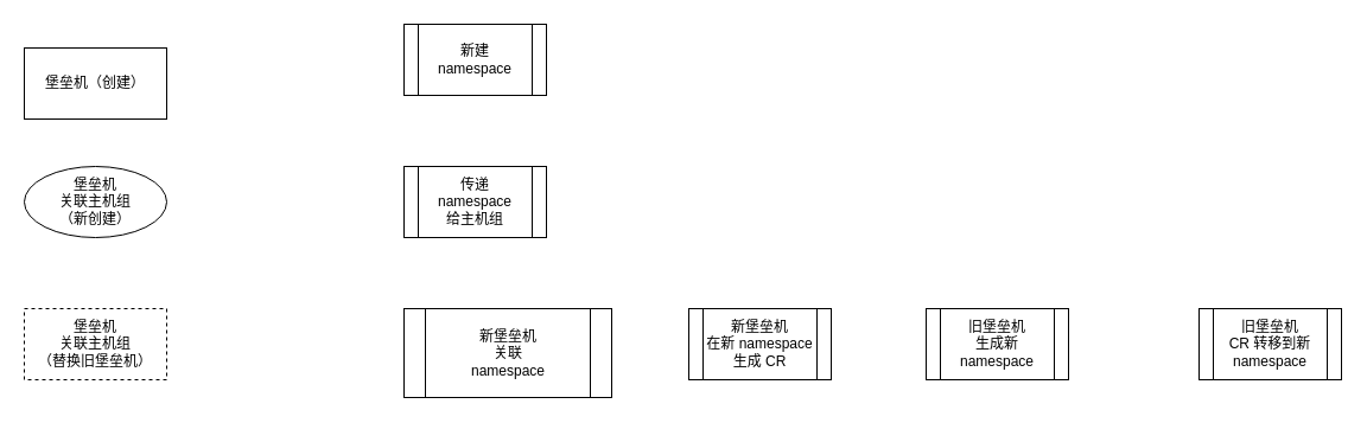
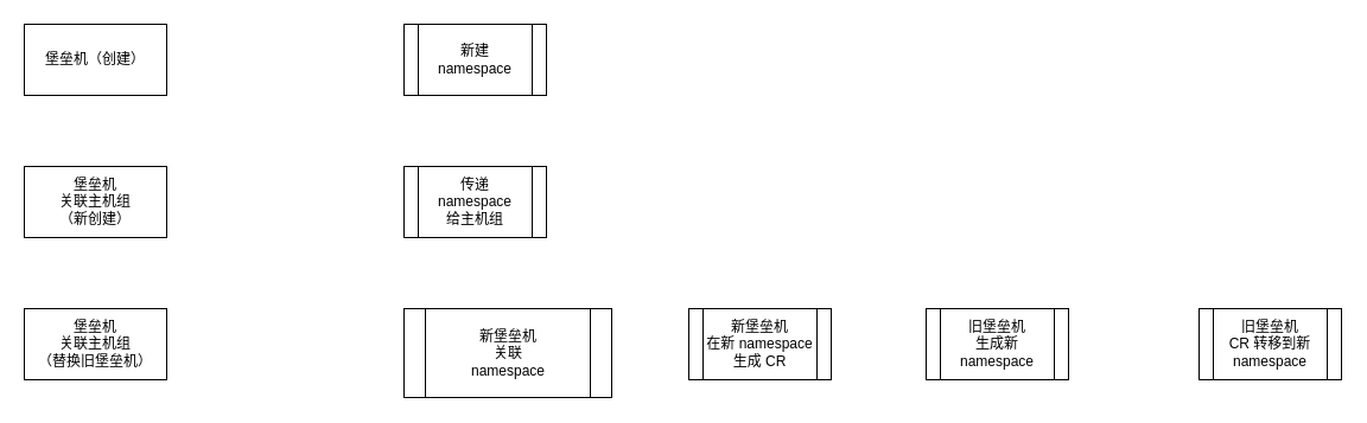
  <mxCell id="0" />
  <mxCell id="1" parent="0" />
- <mxCell id="2" value="堡垒机（创建）" style="rounded=0;whiteSpace=wrap;html=1;" vertex="1" parent="1"><mxGeometry x="20" y="40" width="120" height="60" as="geometry" /></mxCell>
+ <mxCell id="2" value="堡垒机（创建）" style="rounded=0;whiteSpace=wrap;html=1;" vertex="1" parent="1"><mxGeometry x="20" y="20" width="120" height="60" as="geometry" /></mxCell>
  <mxCell id="3" value="新建&lt;br&gt;namespace" style="shape=process;whiteSpace=wrap;html=1;backgroundOutline=1;" vertex="1" parent="1"><mxGeometry x="340" y="20" width="120" height="60" as="geometry" /></mxCell>
- <mxCell id="4" value="堡垒机&lt;br&gt;关联主机组&lt;br&gt;（新创建）" style="ellipse;whiteSpace=wrap;html=1;" vertex="1" parent="1"><mxGeometry x="20" y="140" width="120" height="60" as="geometry" /></mxCell>
+ <mxCell id="4" value="堡垒机&lt;br&gt;关联主机组&lt;br&gt;（新创建）" style="rounded=0;whiteSpace=wrap;html=1;" vertex="1" parent="1"><mxGeometry x="20" y="140" width="120" height="60" as="geometry" /></mxCell>
  <mxCell id="5" value="传递&lt;br&gt;namespace&lt;br&gt;给主机组" style="shape=process;whiteSpace=wrap;html=1;backgroundOutline=1;" vertex="1" parent="1"><mxGeometry x="340" y="140" width="120" height="60" as="geometry" /></mxCell>
- <mxCell id="6" value="堡垒机&lt;br&gt;关联主机组&lt;br&gt;（替换旧堡垒机）" style="rounded=0;whiteSpace=wrap;html=1;dashed=1;" vertex="1" parent="1"><mxGeometry x="20" y="260" width="120" height="60" as="geometry" /></mxCell>
+ <mxCell id="6" value="堡垒机&lt;br&gt;关联主机组&lt;br&gt;（替换旧堡垒机）" style="rounded=0;whiteSpace=wrap;html=1;" vertex="1" parent="1"><mxGeometry x="20" y="260" width="120" height="60" as="geometry" /></mxCell>
  <mxCell id="7" value="新堡垒机&lt;br&gt;关联&lt;br&gt;namespace" style="shape=process;whiteSpace=wrap;html=1;backgroundOutline=1;" vertex="1" parent="1"><mxGeometry x="340" y="260" width="175" height="75" as="geometry" /></mxCell>
  <mxCell id="8" value="旧堡垒机&lt;br&gt;生成新&lt;br&gt;namespace" style="shape=process;whiteSpace=wrap;html=1;backgroundOutline=1;" vertex="1" parent="1"><mxGeometry x="780" y="260" width="120" height="60" as="geometry" /></mxCell>
  <mxCell id="9" value="旧堡垒机&lt;br&gt;CR&amp;nbsp;转移到新&lt;br&gt;namespace" style="shape=process;whiteSpace=wrap;html=1;backgroundOutline=1;" vertex="1" parent="1"><mxGeometry x="1010" y="260" width="120" height="60" as="geometry" /></mxCell>
  <mxCell id="10" value="新堡垒机&lt;br&gt;在新 namespace&lt;br&gt;生成&amp;nbsp;CR" style="shape=process;whiteSpace=wrap;html=1;backgroundOutline=1;" vertex="1" parent="1"><mxGeometry x="580" y="260" width="120" height="60" as="geometry" /></mxCell>
